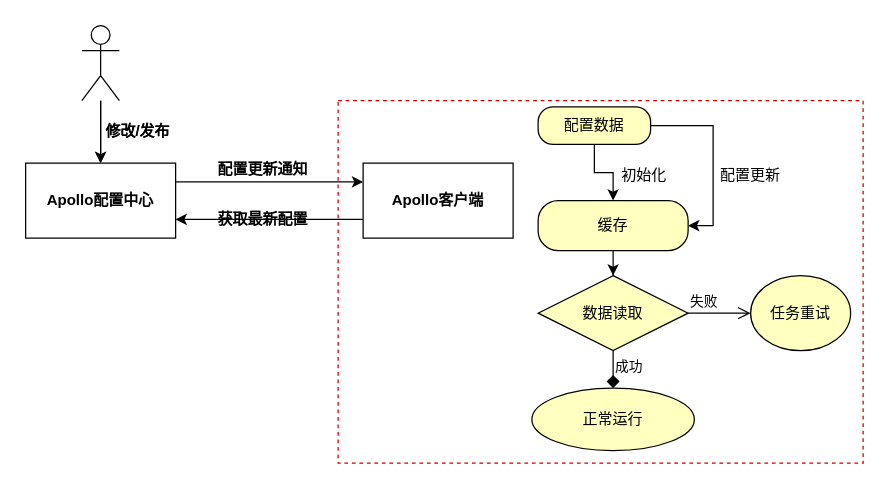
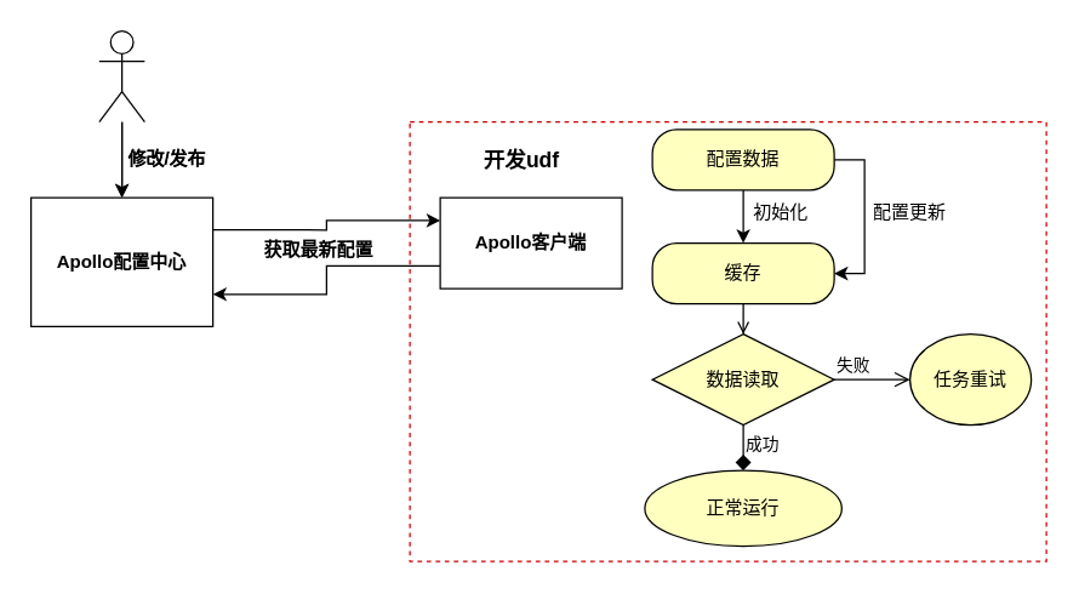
  <mxCell id="0" />
  <mxCell id="1" parent="0" />
  <mxCell id="2" value="" style="rounded=0;whiteSpace=wrap;html=1;dashed=1;strokeColor=#CC0000;" vertex="1" parent="1"><mxGeometry x="270" y="80" width="420" height="290" as="geometry" /></mxCell>
  <mxCell id="3" style="edgeStyle=orthogonalEdgeStyle;rounded=0;orthogonalLoop=1;jettySize=auto;html=1;exitX=1;exitY=0.25;exitDx=0;exitDy=0;entryX=0;entryY=0.25;entryDx=0;entryDy=0;" edge="1" parent="1" source="4" target="6"><mxGeometry relative="1" as="geometry" /></mxCell>
- <mxCell id="4" value="&lt;h4&gt;Apollo配置中心&lt;/h4&gt;" style="rounded=0;whiteSpace=wrap;html=1;" vertex="1" parent="1"><mxGeometry x="20" y="130" width="120" height="60" as="geometry" /></mxCell>
+ <mxCell id="4" value="&lt;h4&gt;Apollo配置中心&lt;/h4&gt;" style="rounded=0;whiteSpace=wrap;html=1;" vertex="1" parent="1"><mxGeometry x="20" y="130" width="120" height="85" as="geometry" /></mxCell>
  <mxCell id="5" style="edgeStyle=orthogonalEdgeStyle;rounded=0;orthogonalLoop=1;jettySize=auto;html=1;exitX=0;exitY=0.75;exitDx=0;exitDy=0;entryX=1;entryY=0.75;entryDx=0;entryDy=0;" edge="1" parent="1" source="6" target="4"><mxGeometry relative="1" as="geometry" /></mxCell>
  <mxCell id="6" value="&lt;h4&gt;Apollo客户端&lt;/h4&gt;" style="rounded=0;whiteSpace=wrap;html=1;" vertex="1" parent="1"><mxGeometry x="290" y="130" width="120" height="60" as="geometry" /></mxCell>
  <mxCell id="7" value="" style="edgeStyle=orthogonalEdgeStyle;rounded=0;orthogonalLoop=1;jettySize=auto;html=1;" edge="1" parent="1" source="9" target="4"><mxGeometry relative="1" as="geometry" /></mxCell>
  <mxCell id="8" value="" style="edgeStyle=orthogonalEdgeStyle;rounded=0;orthogonalLoop=1;jettySize=auto;html=1;" edge="1" parent="1" source="9" target="4"><mxGeometry relative="1" as="geometry" /></mxCell>
  <mxCell id="9" value="" style="shape=umlActor;verticalLabelPosition=bottom;verticalAlign=top;html=1;outlineConnect=0;" vertex="1" parent="1"><mxGeometry x="65" y="20" width="30" height="60" as="geometry" /></mxCell>
  <mxCell id="10" value="修改/发布" style="text;html=1;strokeColor=none;fillColor=none;align=center;verticalAlign=middle;whiteSpace=wrap;rounded=0;" vertex="1" parent="1"><mxGeometry x="80" y="90" width="60" height="30" as="geometry" /></mxCell>
- <mxCell id="11" value="&lt;h4&gt;配置更新通知&lt;/h4&gt;" style="text;html=1;strokeColor=none;fillColor=none;align=center;verticalAlign=middle;whiteSpace=wrap;rounded=0;" vertex="1" parent="1"><mxGeometry x="170" y="120" width="80" height="30" as="geometry" /></mxCell>
- <mxCell id="12" value="&lt;h4&gt;获取最新配置&lt;/h4&gt;" style="text;html=1;strokeColor=none;fillColor=none;align=center;verticalAlign=middle;whiteSpace=wrap;rounded=0;" vertex="1" parent="1"><mxGeometry x="170" y="160" width="80" height="30" as="geometry" /></mxCell>
+ <mxCell id="12" value="&lt;h4&gt;获取最新配置&lt;/h4&gt;" style="text;html=1;strokeColor=none;fillColor=none;align=center;verticalAlign=middle;whiteSpace=wrap;rounded=0;" vertex="1" parent="1"><mxGeometry x="170" y="150" width="80" height="30" as="geometry" /></mxCell>
  <mxCell id="13" value="&lt;h4&gt;修改/发布&lt;/h4&gt;" style="text;html=1;strokeColor=none;fillColor=none;align=center;verticalAlign=middle;whiteSpace=wrap;rounded=0;" vertex="1" parent="1"><mxGeometry x="80" y="90" width="60" height="30" as="geometry" /></mxCell>
  <mxCell id="14" style="edgeStyle=orthogonalEdgeStyle;rounded=0;orthogonalLoop=1;jettySize=auto;html=1;exitX=0.5;exitY=1;exitDx=0;exitDy=0;strokeColor=#000000;" edge="1" parent="1" source="16" target="18"><mxGeometry relative="1" as="geometry" /></mxCell>
  <mxCell id="15" style="edgeStyle=orthogonalEdgeStyle;rounded=0;orthogonalLoop=1;jettySize=auto;html=1;exitX=1;exitY=0.5;exitDx=0;exitDy=0;entryX=1;entryY=0.5;entryDx=0;entryDy=0;strokeColor=#000000;" edge="1" parent="1" source="16" target="18"><mxGeometry relative="1" as="geometry" /></mxCell>
- <mxCell id="16" value="配置数据" style="rounded=1;whiteSpace=wrap;html=1;arcSize=40;fontColor=#000000;fillColor=#ffffc0;strokeColor=#000000;" vertex="1" parent="1"><mxGeometry x="430" y="85" width="90" height="30" as="geometry" /></mxCell>
- <mxCell id="17" style="edgeStyle=orthogonalEdgeStyle;rounded=0;orthogonalLoop=1;jettySize=auto;html=1;exitX=0.5;exitY=1;exitDx=0;exitDy=0;strokeColor=#000000;" edge="1" parent="1" source="18" target="19"><mxGeometry relative="1" as="geometry" /></mxCell>
+ <mxCell id="16" value="配置数据" style="rounded=1;whiteSpace=wrap;html=1;arcSize=40;fontColor=#000000;fillColor=#ffffc0;strokeColor=#000000;" vertex="1" parent="1"><mxGeometry x="430" y="85" width="120" height="40" as="geometry" /></mxCell>
+ <mxCell id="17" style="edgeStyle=orthogonalEdgeStyle;rounded=0;orthogonalLoop=1;jettySize=auto;html=1;exitX=0.5;exitY=1;exitDx=0;exitDy=0;strokeColor=#000000;endArrow=open;" edge="1" parent="1" source="18" target="19"><mxGeometry relative="1" as="geometry" /></mxCell>
  <mxCell id="18" value="缓存" style="rounded=1;whiteSpace=wrap;html=1;arcSize=40;fontColor=#000000;fillColor=#ffffc0;strokeColor=#000000;" vertex="1" parent="1"><mxGeometry x="430" y="160" width="120" height="40" as="geometry" /></mxCell>
  <mxCell id="19" value="数据读取" style="rhombus;whiteSpace=wrap;html=1;fillColor=#ffffc0;strokeColor=#000000;" vertex="1" parent="1"><mxGeometry x="430" y="220" width="120" height="60" as="geometry" /></mxCell>
  <mxCell id="20" value="失败" style="edgeStyle=orthogonalEdgeStyle;html=1;align=left;verticalAlign=bottom;endArrow=open;endSize=8;strokeColor=#000000;rounded=0;" edge="1" source="19" parent="1"><mxGeometry x="-1" relative="1" as="geometry"><mxPoint x="600" y="250" as="targetPoint" /><Array as="points"><mxPoint x="590" y="250" /></Array></mxGeometry></mxCell>
  <mxCell id="21" value="成功" style="edgeStyle=orthogonalEdgeStyle;html=1;align=left;verticalAlign=top;endArrow=diamond;endSize=8;strokeColor=#000000;rounded=0;entryX=0.5;entryY=0;entryDx=0;entryDy=0;" edge="1" source="19" parent="1" target="22"><mxGeometry x="-1" relative="1" as="geometry"><mxPoint x="490" y="330" as="targetPoint" /></mxGeometry></mxCell>
  <mxCell id="22" value="正常运行" style="ellipse;whiteSpace=wrap;html=1;strokeColor=#000000;fillColor=#FFFFC0;" vertex="1" parent="1"><mxGeometry x="425" y="310" width="130" height="50" as="geometry" /></mxCell>
  <mxCell id="23" value="任务重试" style="ellipse;whiteSpace=wrap;html=1;strokeColor=#000000;fillColor=#FFFFC0;" vertex="1" parent="1"><mxGeometry x="600" y="220" width="80" height="60" as="geometry" /></mxCell>
+ <mxCell id="24" value="&lt;h3&gt;开发udf&lt;/h3&gt;" style="text;html=1;strokeColor=none;fillColor=none;align=center;verticalAlign=middle;whiteSpace=wrap;rounded=0;" vertex="1" parent="1"><mxGeometry x="314" y="90" width="60" height="30" as="geometry" /></mxCell>
  <mxCell id="25" value="配置更新" style="text;html=1;strokeColor=none;fillColor=none;align=center;verticalAlign=middle;whiteSpace=wrap;rounded=0;" vertex="1" parent="1"><mxGeometry x="560" y="125" width="80" height="30" as="geometry" /></mxCell>
  <mxCell id="26" value="初始化" style="text;html=1;strokeColor=none;fillColor=none;align=center;verticalAlign=middle;whiteSpace=wrap;rounded=0;" vertex="1" parent="1"><mxGeometry x="475" y="125" width="80" height="30" as="geometry" /></mxCell>
